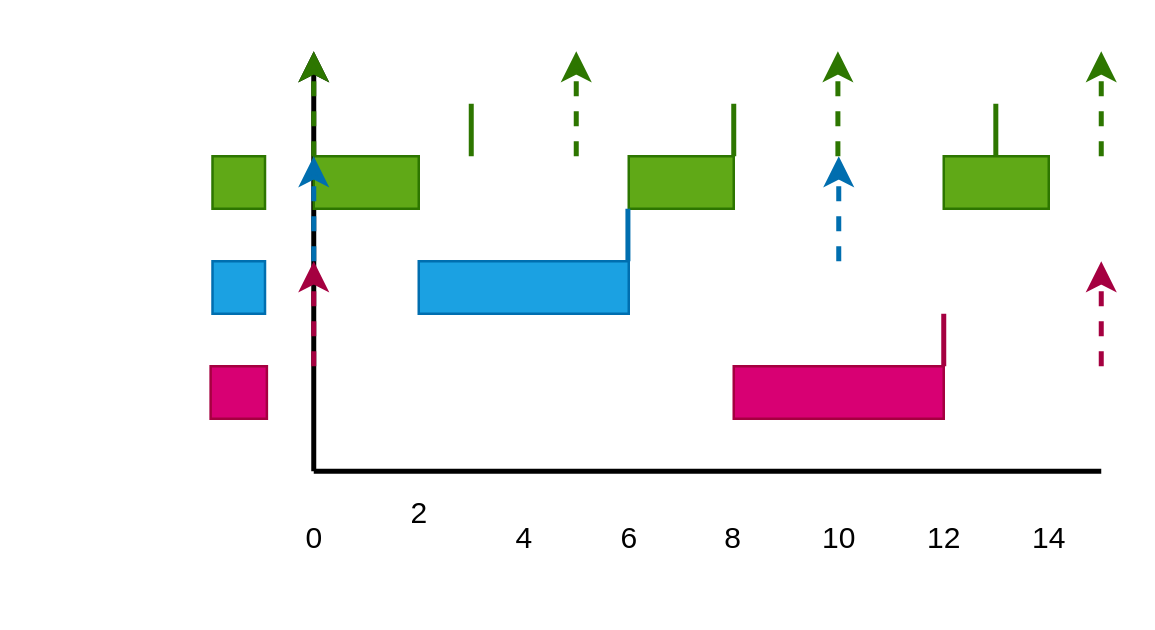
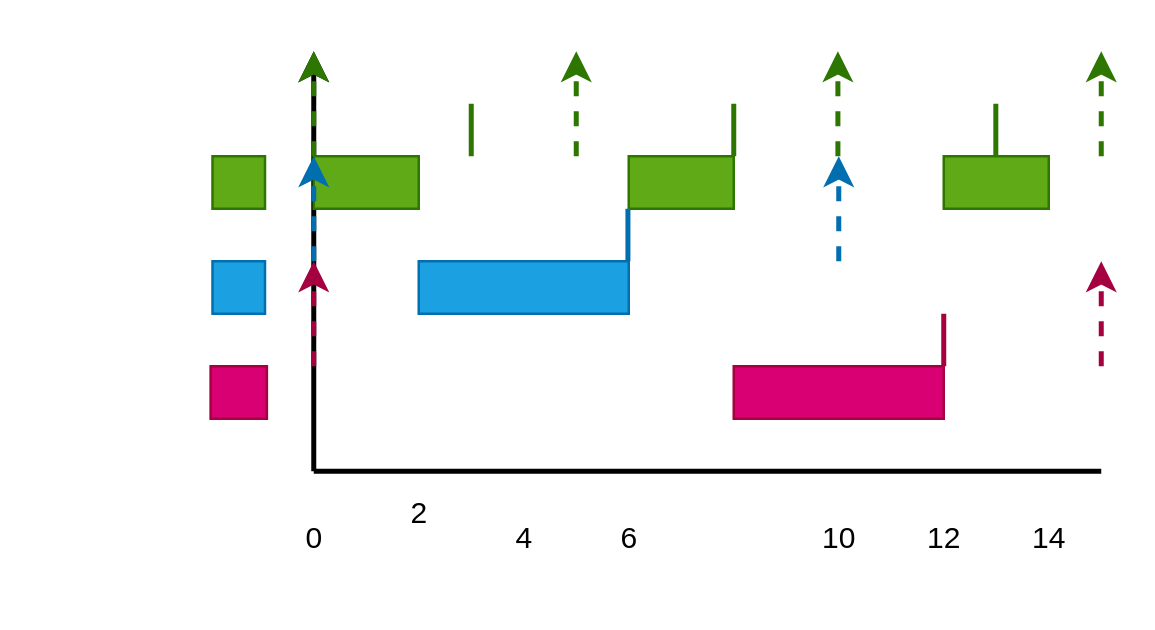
  <mxCell id="0" />
  <mxCell id="1" parent="0" />
  <mxCell id="2" value="" style="edgeStyle=none;jumpSize=13;html=1;strokeWidth=2;startSize=6;" parent="1" edge="1"><mxGeometry relative="1" as="geometry"><mxPoint x="230" y="145.5" as="sourcePoint" /><mxPoint x="230" y="145.5" as="targetPoint" /></mxGeometry></mxCell>
  <mxCell id="3" value="" style="endArrow=none;html=1;jumpSize=13;startSize=6;strokeWidth=2;" parent="1" edge="1"><mxGeometry width="50" height="50" relative="1" as="geometry"><mxPoint x="125" y="188" as="sourcePoint" /><mxPoint x="440" y="188" as="targetPoint" /></mxGeometry></mxCell>
  <mxCell id="4" value="" style="endArrow=classic;html=1;strokeWidth=2;" parent="1" edge="1"><mxGeometry width="50" height="50" relative="1" as="geometry"><mxPoint x="125" y="188" as="sourcePoint" /><mxPoint x="125" y="20" as="targetPoint" /></mxGeometry></mxCell>
  <mxCell id="5" value="0" style="text;html=1;strokeColor=none;fillColor=none;align=center;verticalAlign=middle;whiteSpace=wrap;rounded=0;" parent="1" vertex="1"><mxGeometry x="114.5" y="200" width="21" height="30" as="geometry" /></mxCell>
  <mxCell id="6" value="2" style="text;html=1;strokeColor=none;fillColor=none;align=center;verticalAlign=middle;whiteSpace=wrap;rounded=0;" parent="1" vertex="1"><mxGeometry x="156.5" y="190" width="21" height="30" as="geometry" /></mxCell>
  <mxCell id="7" value="10" style="text;html=1;strokeColor=none;fillColor=none;align=center;verticalAlign=middle;whiteSpace=wrap;rounded=0;" parent="1" vertex="1"><mxGeometry x="324.5" y="200" width="21" height="30" as="geometry" /></mxCell>
  <mxCell id="8" value="" style="rounded=0;whiteSpace=wrap;html=1;fillColor=#60a917;fontColor=#ffffff;strokeColor=#2D7600;" parent="1" vertex="1"><mxGeometry x="84.5" y="62" width="21" height="21" as="geometry" /></mxCell>
  <mxCell id="9" value="" style="rounded=0;whiteSpace=wrap;html=1;fillColor=#d80073;fontColor=#ffffff;strokeColor=#A50040;" parent="1" vertex="1"><mxGeometry x="83.75" y="146" width="22.5" height="21" as="geometry" /></mxCell>
  <mxCell id="10" value="" style="rounded=0;whiteSpace=wrap;html=1;fillColor=#1ba1e2;fontColor=#ffffff;strokeColor=#006EAF;" parent="1" vertex="1"><mxGeometry x="84.5" y="104" width="21" height="21" as="geometry" /></mxCell>
  <mxCell id="11" value="&lt;font color=&quot;#ffffff&quot;&gt;&lt;span style=&quot;font-family: -apple-system, BlinkMacSystemFont, &amp;quot;Segoe WPC&amp;quot;, &amp;quot;Segoe UI&amp;quot;, system-ui, Ubuntu, &amp;quot;Droid Sans&amp;quot;, sans-serif; font-size: 14px;&quot;&gt;τ&lt;/span&gt;1&lt;/font&gt;" style="text;html=1;strokeColor=none;fillColor=none;align=center;verticalAlign=middle;whiteSpace=wrap;rounded=0;" parent="1" vertex="1"><mxGeometry x="20" y="57.5" width="60" height="30" as="geometry" /></mxCell>
  <mxCell id="12" value="&lt;font color=&quot;#ffffff&quot;&gt;&lt;span style=&quot;font-family: -apple-system, BlinkMacSystemFont, &amp;quot;Segoe WPC&amp;quot;, &amp;quot;Segoe UI&amp;quot;, system-ui, Ubuntu, &amp;quot;Droid Sans&amp;quot;, sans-serif; font-size: 14px;&quot;&gt;τ&lt;/span&gt;2&lt;/font&gt;" style="text;html=1;strokeColor=none;fillColor=none;align=center;verticalAlign=middle;whiteSpace=wrap;rounded=0;" parent="1" vertex="1"><mxGeometry x="20" y="99.5" width="60" height="30" as="geometry" /></mxCell>
  <mxCell id="13" value="" style="rounded=0;whiteSpace=wrap;html=1;fillColor=#60a917;fontColor=#ffffff;strokeColor=#2D7600;" parent="1" vertex="1"><mxGeometry x="125" y="62" width="42" height="21" as="geometry" /></mxCell>
  <mxCell id="14" value="" style="rounded=0;whiteSpace=wrap;html=1;fillColor=#1ba1e2;fontColor=#ffffff;strokeColor=#006EAF;" parent="1" vertex="1"><mxGeometry x="167" y="104" width="84" height="21" as="geometry" /></mxCell>
  <mxCell id="15" value="" style="rounded=0;whiteSpace=wrap;html=1;fillColor=#d80073;fontColor=#ffffff;strokeColor=#A50040;" parent="1" vertex="1"><mxGeometry x="293" y="146" width="84" height="21" as="geometry" /></mxCell>
  <mxCell id="16" value="" style="rounded=0;whiteSpace=wrap;html=1;fillColor=#60a917;fontColor=#ffffff;strokeColor=#2D7600;" parent="1" vertex="1"><mxGeometry x="251" y="62" width="42" height="21" as="geometry" /></mxCell>
  <mxCell id="17" value="" style="rounded=0;whiteSpace=wrap;html=1;fillColor=#60a917;fontColor=#ffffff;strokeColor=#2D7600;" parent="1" vertex="1"><mxGeometry x="377" y="62" width="42" height="21" as="geometry" /></mxCell>
  <mxCell id="18" value="4" style="text;html=1;strokeColor=none;fillColor=none;align=center;verticalAlign=middle;whiteSpace=wrap;rounded=0;" parent="1" vertex="1"><mxGeometry x="198.5" y="200" width="21" height="30" as="geometry" /></mxCell>
  <mxCell id="19" value="6" style="text;html=1;strokeColor=none;fillColor=none;align=center;verticalAlign=middle;whiteSpace=wrap;rounded=0;" parent="1" vertex="1"><mxGeometry x="240.5" y="200" width="21" height="30" as="geometry" /></mxCell>
- <mxCell id="20" value="8" style="text;html=1;strokeColor=none;fillColor=none;align=center;verticalAlign=middle;whiteSpace=wrap;rounded=0;" parent="1" vertex="1"><mxGeometry x="272" y="200" width="42" height="30" as="geometry" /></mxCell>
  <mxCell id="21" value="12" style="text;html=1;strokeColor=none;fillColor=none;align=center;verticalAlign=middle;whiteSpace=wrap;rounded=0;" parent="1" vertex="1"><mxGeometry x="366.5" y="200" width="21" height="30" as="geometry" /></mxCell>
  <mxCell id="22" value="14" style="text;html=1;strokeColor=none;fillColor=none;align=center;verticalAlign=middle;whiteSpace=wrap;rounded=0;" parent="1" vertex="1"><mxGeometry x="408.5" y="200" width="21" height="30" as="geometry" /></mxCell>
  <mxCell id="23" value="" style="endArrow=classic;html=1;rounded=1;strokeWidth=2;endSize=6;sourcePerimeterSpacing=0;targetPerimeterSpacing=0;jumpSize=6;dashed=1;fillColor=#60a917;strokeColor=#2D7600;" parent="1" edge="1"><mxGeometry width="50" height="50" relative="1" as="geometry"><mxPoint x="334.66" y="62" as="sourcePoint" /><mxPoint x="334.66" y="20" as="targetPoint" /></mxGeometry></mxCell>
  <mxCell id="24" value="" style="endArrow=classic;html=1;rounded=1;strokeWidth=2;endSize=6;sourcePerimeterSpacing=0;targetPerimeterSpacing=0;jumpSize=6;dashed=1;fillColor=#60a917;strokeColor=#2D7600;" parent="1" edge="1"><mxGeometry width="50" height="50" relative="1" as="geometry"><mxPoint x="230" y="62" as="sourcePoint" /><mxPoint x="230" y="20" as="targetPoint" /></mxGeometry></mxCell>
  <mxCell id="25" value="" style="endArrow=classic;html=1;rounded=1;strokeWidth=2;endSize=6;sourcePerimeterSpacing=0;targetPerimeterSpacing=0;jumpSize=6;dashed=1;fillColor=#60a917;strokeColor=#2D7600;exitX=0;exitY=0;exitDx=0;exitDy=0;" parent="1" source="13" edge="1"><mxGeometry width="50" height="50" relative="1" as="geometry"><mxPoint x="272" y="83" as="sourcePoint" /><mxPoint x="125" y="20" as="targetPoint" /></mxGeometry></mxCell>
  <mxCell id="26" value="" style="endArrow=classic;html=1;rounded=1;strokeWidth=2;endSize=6;sourcePerimeterSpacing=0;targetPerimeterSpacing=0;jumpSize=6;dashed=1;fillColor=#1ba1e2;strokeColor=#006EAF;exitX=0;exitY=0;exitDx=0;exitDy=0;" parent="1" edge="1"><mxGeometry width="50" height="50" relative="1" as="geometry"><mxPoint x="125" y="104" as="sourcePoint" /><mxPoint x="125" y="62" as="targetPoint" /></mxGeometry></mxCell>
  <mxCell id="27" value="" style="endArrow=classic;html=1;rounded=1;strokeWidth=2;endSize=6;sourcePerimeterSpacing=0;targetPerimeterSpacing=0;jumpSize=6;dashed=1;fillColor=#1ba1e2;strokeColor=#006EAF;" parent="1" edge="1"><mxGeometry width="50" height="50" relative="1" as="geometry"><mxPoint x="335" y="104" as="sourcePoint" /><mxPoint x="335" y="62" as="targetPoint" /></mxGeometry></mxCell>
  <mxCell id="28" value="" style="endArrow=classic;html=1;rounded=1;strokeWidth=2;endSize=6;sourcePerimeterSpacing=0;targetPerimeterSpacing=0;jumpSize=6;dashed=1;fillColor=#d80073;strokeColor=#A50040;" parent="1" edge="1"><mxGeometry width="50" height="50" relative="1" as="geometry"><mxPoint x="125" y="146" as="sourcePoint" /><mxPoint x="125" y="104" as="targetPoint" /></mxGeometry></mxCell>
  <mxCell id="29" value="" style="endArrow=classic;html=1;rounded=1;strokeWidth=2;endSize=6;sourcePerimeterSpacing=0;targetPerimeterSpacing=0;jumpSize=6;dashed=1;fillColor=#60a917;strokeColor=#2D7600;" edge="1" parent="1"><mxGeometry width="50" height="50" relative="1" as="geometry"><mxPoint x="440" y="62" as="sourcePoint" /><mxPoint x="440" y="20" as="targetPoint" /></mxGeometry></mxCell>
  <mxCell id="30" value="" style="endArrow=classic;html=1;rounded=1;strokeWidth=2;endSize=6;sourcePerimeterSpacing=0;targetPerimeterSpacing=0;jumpSize=6;dashed=1;fillColor=#d80073;strokeColor=#A50040;" edge="1" parent="1"><mxGeometry width="50" height="50" relative="1" as="geometry"><mxPoint x="440" y="146" as="sourcePoint" /><mxPoint x="440" y="104" as="targetPoint" /></mxGeometry></mxCell>
  <mxCell id="31" value="" style="endArrow=none;html=1;fillColor=#60a917;strokeColor=#2D7600;strokeWidth=2;" edge="1" parent="1"><mxGeometry width="50" height="50" relative="1" as="geometry"><mxPoint x="188" y="62" as="sourcePoint" /><mxPoint x="188" y="41" as="targetPoint" /></mxGeometry></mxCell>
  <mxCell id="32" value="" style="endArrow=none;html=1;fillColor=#60a917;strokeColor=#2D7600;strokeWidth=2;" edge="1" parent="1"><mxGeometry width="50" height="50" relative="1" as="geometry"><mxPoint x="293" y="62" as="sourcePoint" /><mxPoint x="293" y="41" as="targetPoint" /></mxGeometry></mxCell>
  <mxCell id="33" value="" style="endArrow=none;html=1;fillColor=#60a917;strokeColor=#2D7600;strokeWidth=2;" edge="1" parent="1"><mxGeometry width="50" height="50" relative="1" as="geometry"><mxPoint x="397.83" y="62" as="sourcePoint" /><mxPoint x="397.83" y="41" as="targetPoint" /></mxGeometry></mxCell>
  <mxCell id="34" value="" style="endArrow=none;html=1;fillColor=#1ba1e2;strokeColor=#006EAF;strokeWidth=2;" edge="1" parent="1"><mxGeometry width="50" height="50" relative="1" as="geometry"><mxPoint x="250.67" y="104" as="sourcePoint" /><mxPoint x="250.67" y="83" as="targetPoint" /></mxGeometry></mxCell>
  <mxCell id="35" value="" style="endArrow=none;html=1;fillColor=#d80073;strokeColor=#A50040;strokeWidth=2;" edge="1" parent="1"><mxGeometry width="50" height="50" relative="1" as="geometry"><mxPoint x="377" y="146" as="sourcePoint" /><mxPoint x="377" y="125" as="targetPoint" /></mxGeometry></mxCell>
